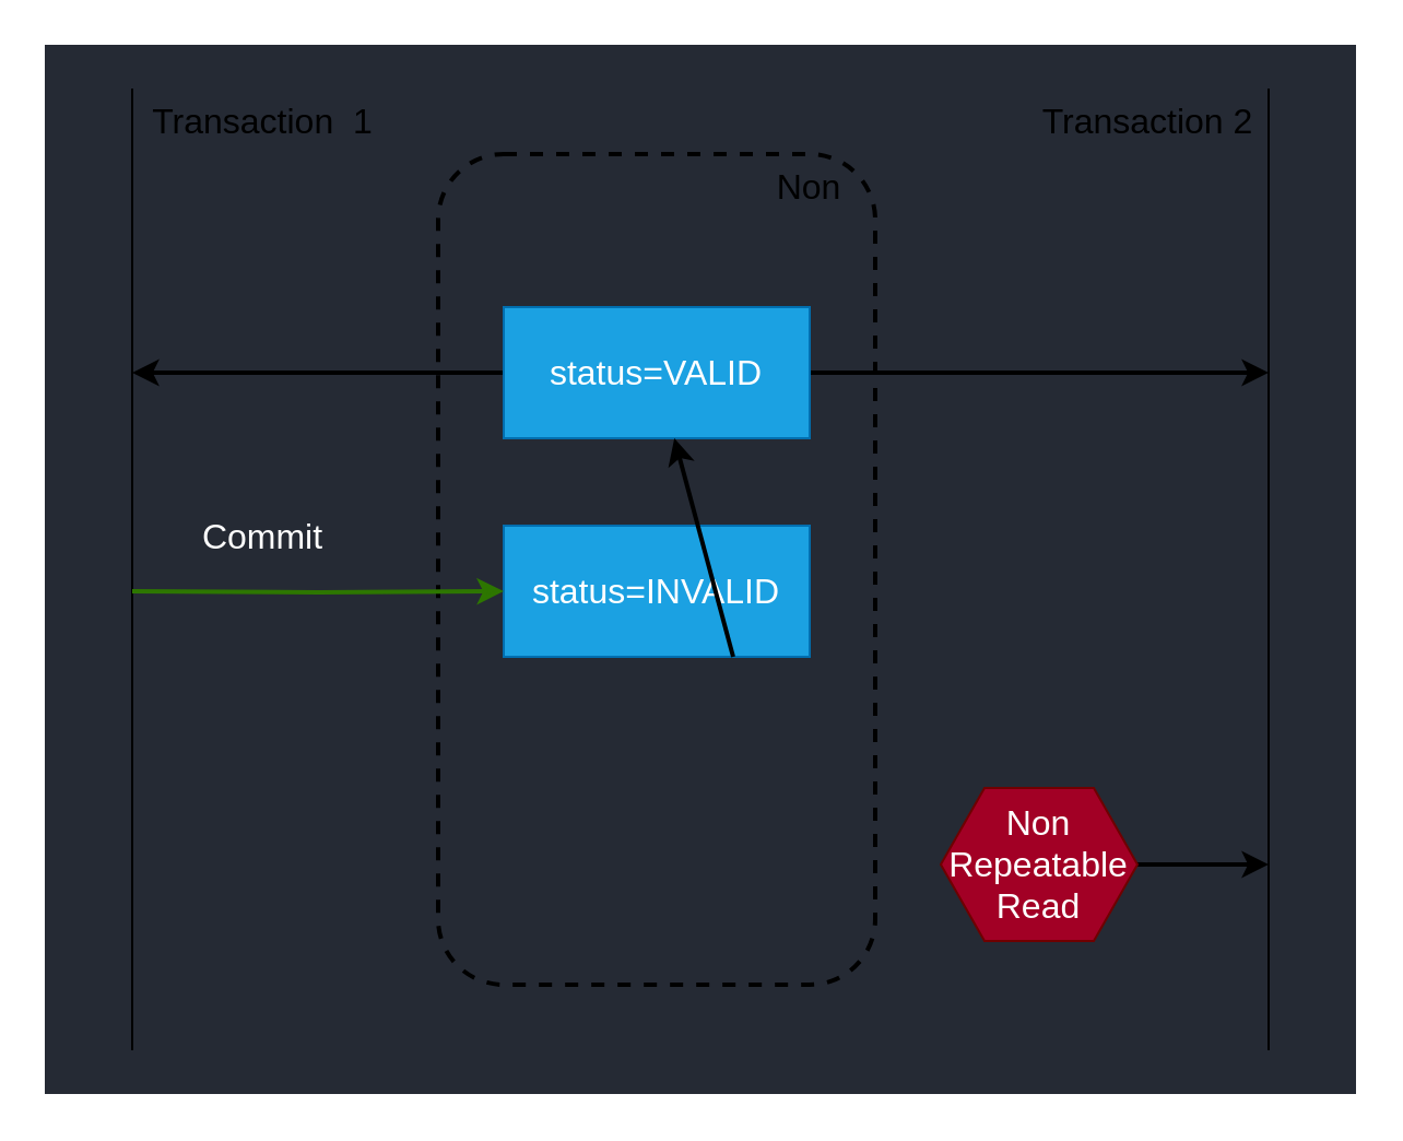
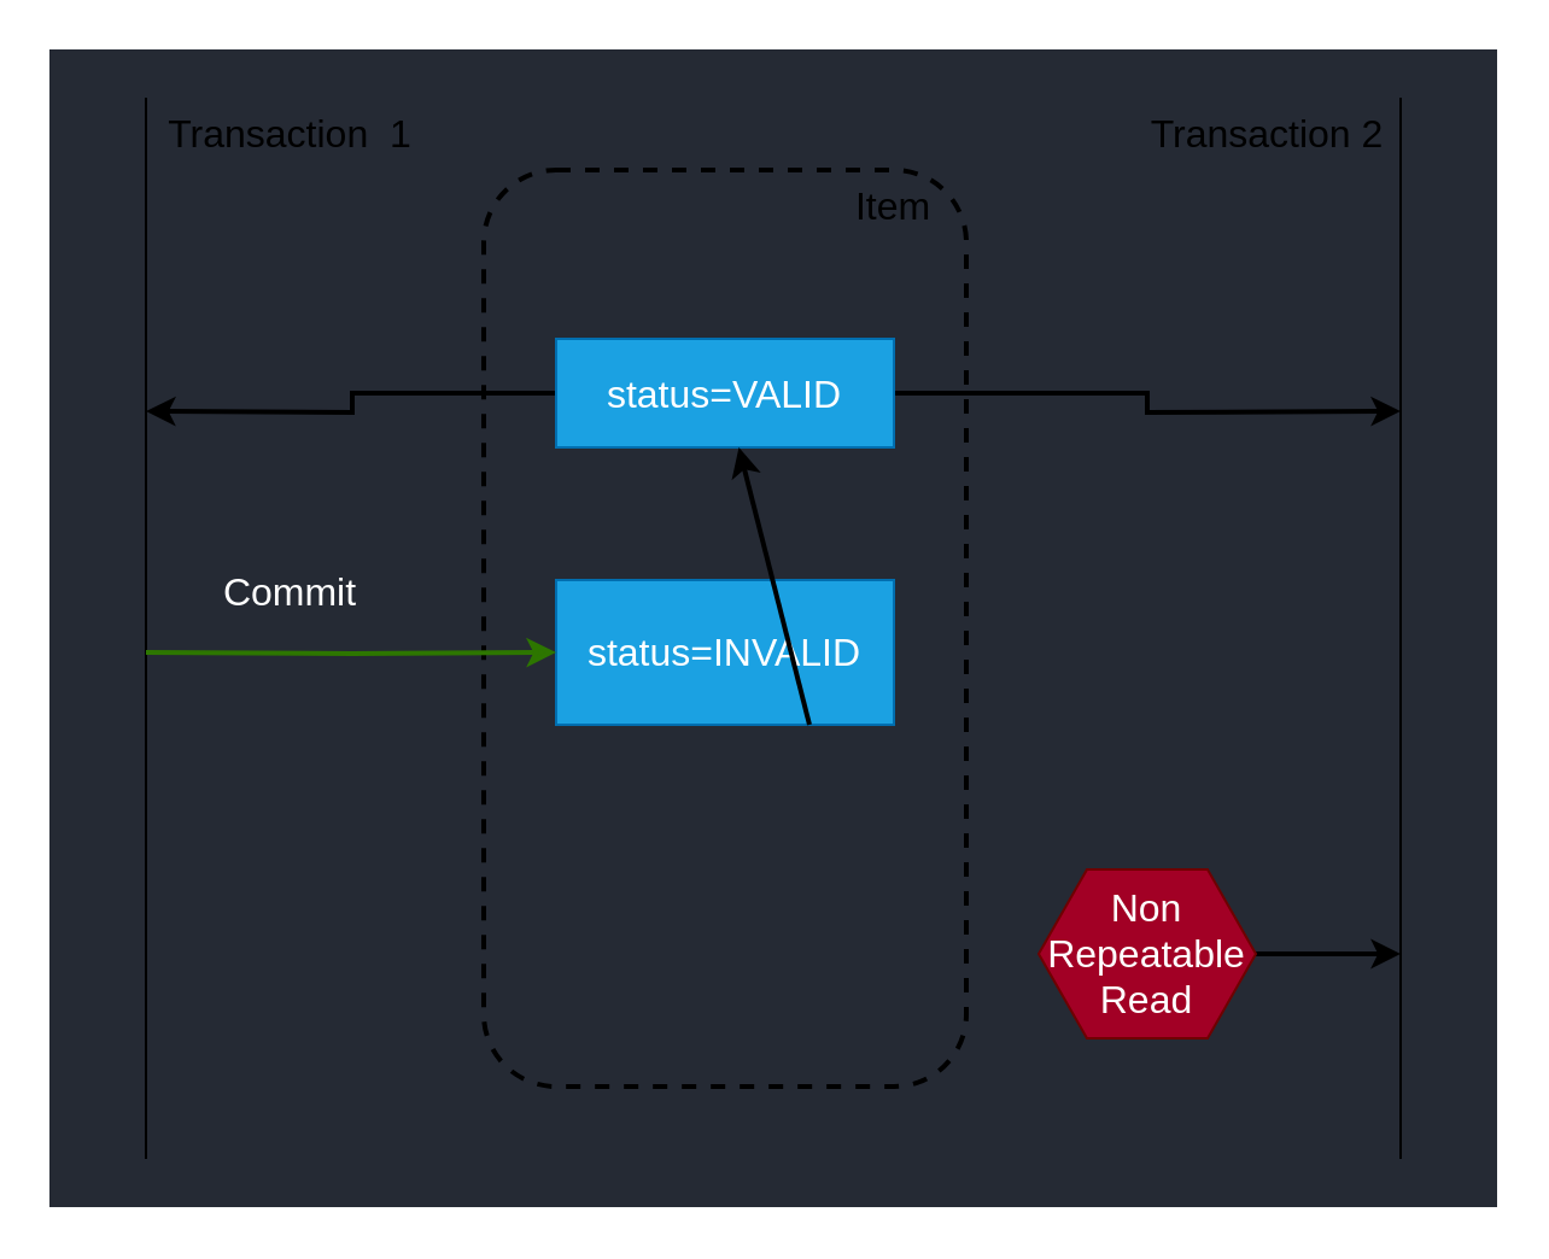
  <mxCell id="0" />
  <mxCell id="1" parent="0" />
  <mxCell id="2" value="" style="rounded=0;whiteSpace=wrap;html=1;shadow=0;glass=0;labelBackgroundColor=none;sketch=0;fillStyle=auto;gradientDirection=east;strokeColor=none;fillColor=#252a34;" vertex="1" parent="1"><mxGeometry x="20" y="20" width="600" height="480" as="geometry" /></mxCell>
  <mxCell id="3" value="" style="endArrow=none;html=1;rounded=0;" edge="1" parent="1"><mxGeometry width="50" height="50" relative="1" as="geometry"><mxPoint x="60" y="480" as="sourcePoint" /><mxPoint x="60" y="40" as="targetPoint" /></mxGeometry></mxCell>
  <mxCell id="4" value="" style="rounded=1;whiteSpace=wrap;html=1;dashed=1;fillColor=none;strokeColor=default;strokeWidth=2;gradientColor=none;fillStyle=auto;sketch=0;shadow=0;glass=0;gradientDirection=east;perimeterSpacing=0;" vertex="1" parent="1"><mxGeometry x="200" y="70" width="200" height="380" as="geometry" /></mxCell>
  <mxCell id="5" value="" style="endArrow=none;html=1;rounded=0;" edge="1" parent="1"><mxGeometry width="50" height="50" relative="1" as="geometry"><mxPoint x="580" y="480" as="sourcePoint" /><mxPoint x="580" y="40" as="targetPoint" /></mxGeometry></mxCell>
  <mxCell id="6" style="edgeStyle=orthogonalEdgeStyle;rounded=0;orthogonalLoop=1;jettySize=auto;html=1;strokeWidth=2;" edge="1" parent="1" source="7"><mxGeometry relative="1" as="geometry"><mxPoint x="580" y="395" as="targetPoint" /></mxGeometry></mxCell>
  <mxCell id="7" value="&lt;font style=&quot;font-size: 16px;&quot;&gt;Non Repeatable Read&lt;/font&gt;" style="shape=hexagon;perimeter=hexagonPerimeter2;whiteSpace=wrap;html=1;fixedSize=1;fillColor=#a20025;fontColor=#ffffff;strokeColor=#6F0000;" vertex="1" parent="1"><mxGeometry x="430" y="360" width="90" height="70" as="geometry" /></mxCell>
  <mxCell id="8" style="edgeStyle=orthogonalEdgeStyle;rounded=0;orthogonalLoop=1;jettySize=auto;html=1;fontColor=#FFFFFF;strokeWidth=2;" edge="1" parent="1" source="10"><mxGeometry relative="1" as="geometry"><mxPoint x="60" y="170" as="targetPoint" /></mxGeometry></mxCell>
  <mxCell id="9" style="edgeStyle=orthogonalEdgeStyle;rounded=0;orthogonalLoop=1;jettySize=auto;html=1;strokeWidth=2;" edge="1" parent="1" source="10"><mxGeometry relative="1" as="geometry"><mxPoint x="580" y="170" as="targetPoint" /></mxGeometry></mxCell>
- <mxCell id="10" value="&lt;font style=&quot;font-size: 16px;&quot;&gt;status=VALID&lt;/font&gt;" style="rounded=0;whiteSpace=wrap;html=1;fillColor=#1ba1e2;fontColor=#ffffff;strokeColor=#006EAF;" vertex="1" parent="1"><mxGeometry x="230" y="140" width="140" height="60" as="geometry" /></mxCell>
+ <mxCell id="10" value="&lt;font style=&quot;font-size: 16px;&quot;&gt;status=VALID&lt;/font&gt;" style="rounded=0;whiteSpace=wrap;html=1;fillColor=#1ba1e2;fontColor=#ffffff;strokeColor=#006EAF;" vertex="1" parent="1"><mxGeometry x="230" y="140" width="140" height="45" as="geometry" /></mxCell>
  <mxCell id="11" value="&lt;span style=&quot;font-size: 16px;&quot;&gt;status=INVALID&lt;/span&gt;" style="rounded=0;whiteSpace=wrap;html=1;fillColor=#1ba1e2;fontColor=#ffffff;strokeColor=#006EAF;" vertex="1" parent="1"><mxGeometry x="230" y="240" width="140" height="60" as="geometry" /></mxCell>
- <mxCell id="12" value="&lt;font style=&quot;font-size: 16px;&quot;&gt;Non&lt;/font&gt;" style="text;html=1;align=center;verticalAlign=middle;whiteSpace=wrap;rounded=0;dashed=1;fontColor=default;fontSize=16;fillColor=none;" vertex="1" parent="1"><mxGeometry x="340" y="70" width="60" height="30" as="geometry" /></mxCell>
+ <mxCell id="12" value="&lt;font style=&quot;font-size: 16px;&quot;&gt;Item&lt;/font&gt;" style="text;html=1;align=center;verticalAlign=middle;whiteSpace=wrap;rounded=0;dashed=1;fontColor=default;fontSize=16;fillColor=none;" vertex="1" parent="1"><mxGeometry x="340" y="70" width="60" height="30" as="geometry" /></mxCell>
  <mxCell id="13" value="&lt;font style=&quot;font-size: 16px;&quot;&gt;Transaction&amp;nbsp; 1&lt;/font&gt;" style="text;html=1;strokeColor=none;fillColor=none;align=center;verticalAlign=middle;whiteSpace=wrap;rounded=0;dashed=1;fontColor=default;" vertex="1" parent="1"><mxGeometry x="60" y="40" width="120" height="30" as="geometry" /></mxCell>
  <mxCell id="14" value="&lt;font style=&quot;font-size: 16px;&quot;&gt;Transaction 2&lt;/font&gt;" style="text;html=1;strokeColor=none;fillColor=none;align=center;verticalAlign=middle;whiteSpace=wrap;rounded=0;dashed=1;fontColor=default;" vertex="1" parent="1"><mxGeometry x="470" y="40" width="110" height="30" as="geometry" /></mxCell>
  <mxCell id="15" value="&lt;font style=&quot;font-size: 16px;&quot;&gt;Commit&lt;/font&gt;" style="text;html=1;strokeColor=none;fillColor=none;align=center;verticalAlign=middle;whiteSpace=wrap;rounded=0;dashed=1;fontColor=#FFFFFF;" vertex="1" parent="1"><mxGeometry x="90" y="230" width="60" height="30" as="geometry" /></mxCell>
  <mxCell id="16" style="edgeStyle=orthogonalEdgeStyle;rounded=0;orthogonalLoop=1;jettySize=auto;html=1;fontColor=#FFFFFF;strokeWidth=2;fillColor=#60a917;strokeColor=#2D7600;" edge="1" parent="1" target="11"><mxGeometry relative="1" as="geometry"><mxPoint x="60" y="270" as="sourcePoint" /></mxGeometry></mxCell>
  <mxCell id="17" value="" style="endArrow=classic;html=1;rounded=0;strokeColor=default;strokeWidth=2;fontColor=none;exitX=0.75;exitY=1;exitDx=0;exitDy=0;labelBackgroundColor=none;noLabel=1;" edge="1" parent="1" target="10" source="11"><mxGeometry width="50" height="50" relative="1" as="geometry"><mxPoint x="390" y="470" as="sourcePoint" /><mxPoint x="580" y="330" as="targetPoint" /></mxGeometry></mxCell>
